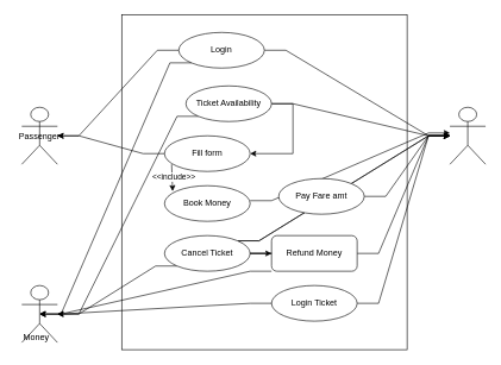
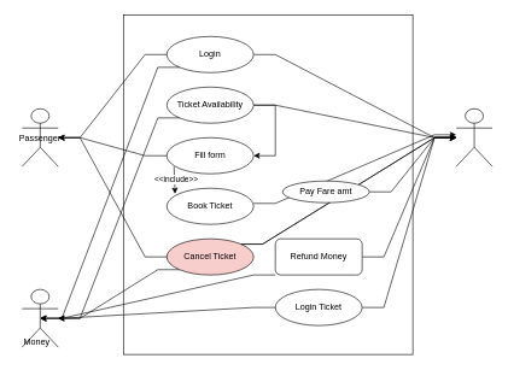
  <mxCell id="0" />
  <mxCell id="1" parent="0" />
  <mxCell id="2" value="" style="rounded=0;whiteSpace=wrap;html=1;" vertex="1" parent="1"><mxGeometry x="170" y="20" width="400" height="470" as="geometry" /></mxCell>
  <mxCell id="3" style="edgeStyle=entityRelationEdgeStyle;rounded=0;orthogonalLoop=1;jettySize=auto;html=1;exitX=1;exitY=0;exitDx=0;exitDy=0;" edge="1" parent="1" source="28"><mxGeometry relative="1" as="geometry"><mxPoint x="630" y="190" as="targetPoint" /></mxGeometry></mxCell>
  <mxCell id="4" value="Passenger" style="shape=umlActor;" vertex="1" parent="1"><mxGeometry x="30" y="150" width="50" height="80" as="geometry" /></mxCell>
  <mxCell id="5" value="" style="shape=umlActor;" vertex="1" parent="1"><mxGeometry x="630" y="150" width="50" height="80" as="geometry" /></mxCell>
  <mxCell id="6" value="" style="shape=umlActor;" vertex="1" parent="1"><mxGeometry x="30" y="400" width="50" height="80" as="geometry" /></mxCell>
  <mxCell id="7" style="edgeStyle=entityRelationEdgeStyle;rounded=0;orthogonalLoop=1;jettySize=auto;html=1;exitX=0;exitY=0.5;exitDx=0;exitDy=0;" edge="1" parent="1" source="9" target="4"><mxGeometry relative="1" as="geometry" /></mxCell>
  <mxCell id="8" style="edgeStyle=entityRelationEdgeStyle;rounded=0;orthogonalLoop=1;jettySize=auto;html=1;" edge="1" parent="1" source="9" target="5"><mxGeometry relative="1" as="geometry" /></mxCell>
- <mxCell id="9" value="Login" style="ellipse;whiteSpace=wrap;" vertex="1" parent="1"><mxGeometry x="250" y="45" width="120" height="50" as="geometry" /></mxCell>
+ <mxCell id="9" value="Login" style="ellipse;whiteSpace=wrap;" vertex="1" parent="1"><mxGeometry x="230" y="50" width="120" height="50" as="geometry" /></mxCell>
  <mxCell id="10" style="edgeStyle=entityRelationEdgeStyle;rounded=0;orthogonalLoop=1;jettySize=auto;html=1;" edge="1" parent="1" source="13" target="15"><mxGeometry relative="1" as="geometry" /></mxCell>
  <mxCell id="11" style="edgeStyle=entityRelationEdgeStyle;rounded=0;orthogonalLoop=1;jettySize=auto;html=1;" edge="1" parent="1" source="13" target="5"><mxGeometry relative="1" as="geometry" /></mxCell>
  <mxCell id="12" style="edgeStyle=entityRelationEdgeStyle;rounded=0;orthogonalLoop=1;jettySize=auto;html=1;exitX=0;exitY=1;exitDx=0;exitDy=0;" edge="1" parent="1" source="13" target="6"><mxGeometry relative="1" as="geometry" /></mxCell>
- <mxCell id="13" value="Ticket Availability" style="ellipse;whiteSpace=wrap;" vertex="1" parent="1"><mxGeometry x="260" y="120" width="120" height="50" as="geometry" /></mxCell>
+ <mxCell id="13" value="Ticket Availability" style="ellipse;whiteSpace=wrap;" vertex="1" parent="1"><mxGeometry x="230" y="120" width="120" height="50" as="geometry" /></mxCell>
  <mxCell id="14" style="edgeStyle=entityRelationEdgeStyle;rounded=0;orthogonalLoop=1;jettySize=auto;html=1;" edge="1" parent="1" source="15" target="4"><mxGeometry relative="1" as="geometry" /></mxCell>
  <mxCell id="15" value="Fill form" style="ellipse;whiteSpace=wrap;" vertex="1" parent="1"><mxGeometry x="230" y="190" width="120" height="50" as="geometry" /></mxCell>
  <mxCell id="16" style="edgeStyle=entityRelationEdgeStyle;rounded=0;orthogonalLoop=1;jettySize=auto;html=1;" edge="1" parent="1"><mxGeometry relative="1" as="geometry"><mxPoint x="350" y="281" as="sourcePoint" /><mxPoint x="630" y="186" as="targetPoint" /></mxGeometry></mxCell>
- <mxCell id="17" value="Book Money" style="ellipse;whiteSpace=wrap;" vertex="1" parent="1"><mxGeometry x="230" y="260" width="120" height="50" as="geometry" /></mxCell>
+ <mxCell id="17" value="Book Ticket" style="ellipse;whiteSpace=wrap;" vertex="1" parent="1"><mxGeometry x="230" y="260" width="120" height="50" as="geometry" /></mxCell>
  <mxCell id="18" style="edgeStyle=entityRelationEdgeStyle;rounded=0;orthogonalLoop=1;jettySize=auto;html=1;exitX=1;exitY=0.5;exitDx=0;exitDy=0;" edge="1" parent="1" source="26" target="5"><mxGeometry relative="1" as="geometry" /></mxCell>
  <mxCell id="19" style="edgeStyle=entityRelationEdgeStyle;rounded=0;orthogonalLoop=1;jettySize=auto;html=1;" edge="1" parent="1" source="20" target="5"><mxGeometry relative="1" as="geometry" /></mxCell>
  <mxCell id="20" value="Refund Money" style="whiteSpace=wrap;rounded=1;" vertex="1" parent="1"><mxGeometry x="380" y="330" width="120" height="50" as="geometry" /></mxCell>
  <mxCell id="21" style="edgeStyle=entityRelationEdgeStyle;rounded=0;orthogonalLoop=1;jettySize=auto;html=1;" edge="1" parent="1" source="22"><mxGeometry relative="1" as="geometry"><mxPoint x="630" y="190" as="targetPoint" /></mxGeometry></mxCell>
  <mxCell id="22" value="Login Ticket" style="ellipse;whiteSpace=wrap;" vertex="1" parent="1"><mxGeometry x="380" y="400" width="120" height="50" as="geometry" /></mxCell>
  <mxCell id="23" style="edgeStyle=entityRelationEdgeStyle;rounded=0;orthogonalLoop=1;jettySize=auto;html=1;entryX=0.5;entryY=0.5;entryDx=0;entryDy=0;entryPerimeter=0;" edge="1" parent="1" source="22" target="6"><mxGeometry relative="1" as="geometry"><Array as="points"><mxPoint x="220" y="470" /></Array></mxGeometry></mxCell>
  <mxCell id="24" style="edgeStyle=entityRelationEdgeStyle;rounded=0;orthogonalLoop=1;jettySize=auto;html=1;exitX=0;exitY=1;exitDx=0;exitDy=0;entryX=0.5;entryY=0.5;entryDx=0;entryDy=0;entryPerimeter=0;" edge="1" parent="1" source="9" target="6"><mxGeometry relative="1" as="geometry" /></mxCell>
  <mxCell id="25" style="edgeStyle=entityRelationEdgeStyle;rounded=0;orthogonalLoop=1;jettySize=auto;html=1;exitX=1;exitY=0;exitDx=0;exitDy=0;" edge="1" parent="1" source="28" target="5"><mxGeometry relative="1" as="geometry" /></mxCell>
- <mxCell id="26" value="Pay Fare amt" style="ellipse;whiteSpace=wrap;" vertex="1" parent="1"><mxGeometry x="390" y="250" width="120" height="50" as="geometry" /></mxCell>
+ <mxCell id="26" value="Pay Fare amt" style="ellipse;whiteSpace=wrap;" vertex="1" parent="1"><mxGeometry x="390" y="250" width="120" height="30" as="geometry" /></mxCell>
  <mxCell id="27" style="edgeStyle=entityRelationEdgeStyle;rounded=0;orthogonalLoop=1;jettySize=auto;html=1;exitX=0;exitY=1;exitDx=0;exitDy=0;" edge="1" parent="1" source="28" target="6"><mxGeometry relative="1" as="geometry" /></mxCell>
- <mxCell id="28" value="Cancel Ticket" style="ellipse;whiteSpace=wrap;" vertex="1" parent="1"><mxGeometry x="230" y="330" width="120" height="50" as="geometry" /></mxCell>
- <mxCell id="29" style="edgeStyle=entityRelationEdgeStyle;rounded=0;orthogonalLoop=1;jettySize=auto;html=1;" edge="1" parent="1" source="28" target="20"><mxGeometry relative="1" as="geometry" /></mxCell>
+ <mxCell id="28" value="Cancel Ticket" style="ellipse;whiteSpace=wrap;fillColor=#f8cecc;" vertex="1" parent="1"><mxGeometry x="230" y="330" width="120" height="50" as="geometry" /></mxCell>
+ <mxCell id="29" style="edgeStyle=entityRelationEdgeStyle;rounded=0;orthogonalLoop=1;jettySize=auto;html=1;" edge="1" parent="1" source="28" target="4"><mxGeometry relative="1" as="geometry" /></mxCell>
  <mxCell id="30" style="edgeStyle=entityRelationEdgeStyle;rounded=0;orthogonalLoop=1;jettySize=auto;html=1;exitX=0;exitY=1;exitDx=0;exitDy=0;entryX=0.5;entryY=0.5;entryDx=0;entryDy=0;entryPerimeter=0;" edge="1" parent="1" source="20" target="6"><mxGeometry relative="1" as="geometry" /></mxCell>
  <mxCell id="31" value="" style="endArrow=classic;html=1;rounded=0;entryX=0.095;entryY=0.154;entryDx=0;entryDy=0;entryPerimeter=0;" edge="1" parent="1" target="17"><mxGeometry width="50" height="50" relative="1" as="geometry"><mxPoint x="240" y="230" as="sourcePoint" /><mxPoint x="290" y="180" as="targetPoint" /></mxGeometry></mxCell>
  <mxCell id="32" value="&amp;lt;&amp;lt;include&amp;gt;&amp;gt;" style="edgeLabel;html=1;align=center;verticalAlign=middle;resizable=0;points=[];" vertex="1" connectable="0" parent="31"><mxGeometry x="-0.065" y="2" relative="1" as="geometry"><mxPoint as="offset" /></mxGeometry></mxCell>
  <mxCell id="33" value="Money" style="text;html=1;align=center;verticalAlign=middle;resizable=0;points=[];autosize=1;strokeColor=none;fillColor=none;" vertex="1" parent="1"><mxGeometry x="20" y="458" width="60" height="30" as="geometry" /></mxCell>
